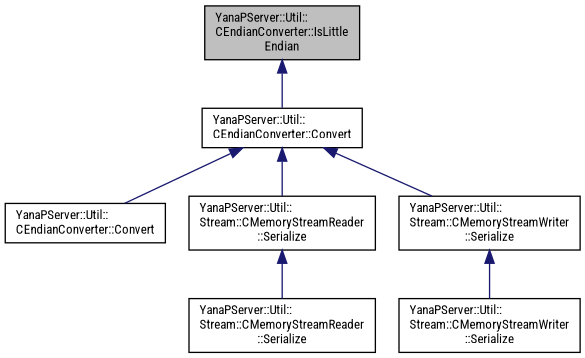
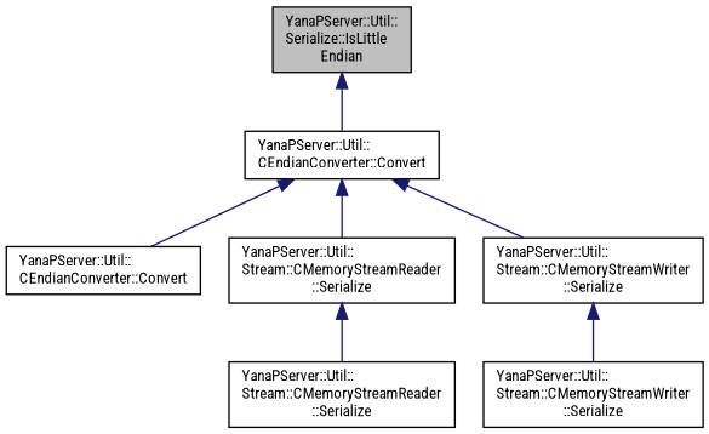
  digraph {
    rankdir=TB
    fontname="Roboto Condensed"
    node [color=black fillcolor=white fontname="Roboto Condensed" fontsize=10 shape=record style=filled]
    edge [color=midnightblue dir=back fontname="Roboto Condensed" fontsize=10 labelfontname=Helvetica labelfontsize=10 style=solid]
-   n1 [fillcolor=grey75 fontcolor=black height=0.2 label="YanaPServer::Util::\lCEndianConverter::IsLittle\lEndian" width=0.4]
+   n1 [fillcolor=grey75 fontcolor=black height=0.2 label="YanaPServer::Util::\lSerialize::IsLittle\lEndian" width=0.4]
    n2 [height=0.2 label="YanaPServer::Util::\lCEndianConverter::Convert" width=0.4]
    n3 [height=0.2 label="YanaPServer::Util::\lCEndianConverter::Convert" width=0.4]
    n4 [height=0.2 label="YanaPServer::Util::\lStream::CMemoryStreamReader\l::Serialize" width=0.4]
    n5 [height=0.2 label="YanaPServer::Util::\lStream::CMemoryStreamWriter\l::Serialize" width=0.4]
    n6 [height=0.2 label="YanaPServer::Util::\lStream::CMemoryStreamReader\l::Serialize" width=0.4]
    n7 [height=0.2 label="YanaPServer::Util::\lStream::CMemoryStreamWriter\l::Serialize" width=0.4]
    n1 -> n2
    n2 -> n3
    n2 -> n4
    n2 -> n5
    n4 -> n6
    n5 -> n7
  }
